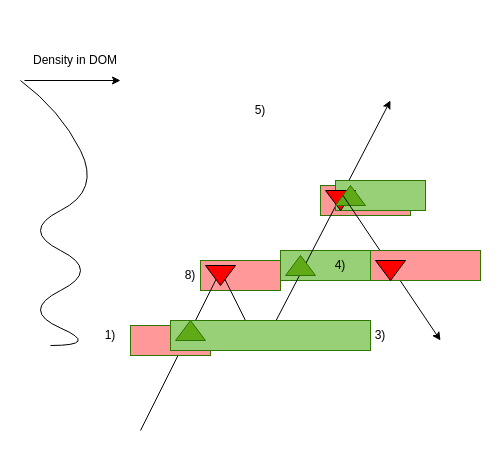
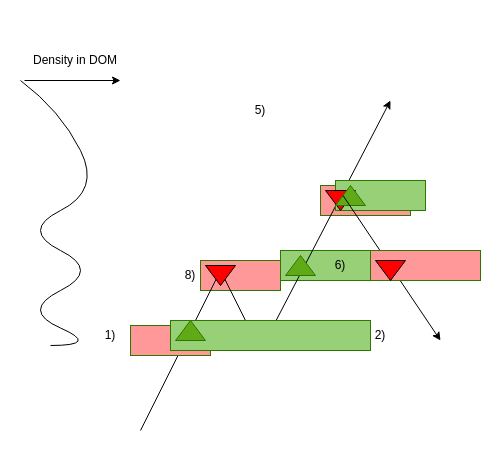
  <mxCell id="0" />
  <mxCell id="1" parent="0" />
  <mxCell id="2" value="" style="rounded=0;whiteSpace=wrap;html=1;strokeColor=#2D7600;fontColor=#ffffff;fillColor=#FF9999;" parent="1" vertex="1"><mxGeometry x="320" y="185" width="90" height="30" as="geometry" /></mxCell>
  <mxCell id="3" value="" style="rounded=0;whiteSpace=wrap;html=1;strokeColor=#2D7600;fontColor=#ffffff;fillColor=#FF9999;" parent="1" vertex="1"><mxGeometry x="200" y="260" width="80" height="30" as="geometry" /></mxCell>
  <mxCell id="4" value="" style="rounded=0;whiteSpace=wrap;html=1;strokeColor=#2D7600;fontColor=#ffffff;fillColor=#97D077;" parent="1" vertex="1"><mxGeometry x="280" y="250" width="200" height="30" as="geometry" /></mxCell>
  <mxCell id="5" value="" style="endArrow=classic;html=1;startArrow=none;endFill=1;" parent="1" edge="1"><mxGeometry width="50" height="50" relative="1" as="geometry"><mxPoint x="140" y="430" as="sourcePoint" /><mxPoint x="390" y="100" as="targetPoint" /><Array as="points"><mxPoint x="220" y="270" /><mxPoint x="260" y="350" /></Array></mxGeometry></mxCell>
  <mxCell id="6" value="" style="triangle;whiteSpace=wrap;html=1;rotation=90;fillColor=#FF0000;" parent="1" vertex="1"><mxGeometry x="210" y="259.997" width="20" height="30" as="geometry" /></mxCell>
  <mxCell id="7" value="" style="triangle;whiteSpace=wrap;html=1;rotation=-90;fillColor=#60a917;strokeColor=#2D7600;fontColor=#ffffff;" parent="1" vertex="1"><mxGeometry x="250" y="320" width="20" height="30" as="geometry" /></mxCell>
  <mxCell id="8" value="" style="triangle;whiteSpace=wrap;html=1;rotation=-90;fillColor=#60a917;strokeColor=#2D7600;fontColor=#ffffff;" parent="1" vertex="1"><mxGeometry x="290" y="250" width="20" height="30" as="geometry" /></mxCell>
  <mxCell id="9" value="1)" style="text;html=1;strokeColor=none;fillColor=none;align=center;verticalAlign=middle;whiteSpace=wrap;rounded=0;" parent="1" vertex="1"><mxGeometry x="140" y="325" width="40" height="20" as="geometry" /></mxCell>
  <mxCell id="10" value="8)" style="text;html=1;strokeColor=none;fillColor=none;align=center;verticalAlign=middle;whiteSpace=wrap;rounded=0;" parent="1" vertex="1"><mxGeometry x="170" y="265" width="40" height="20" as="geometry" /></mxCell>
- <mxCell id="11" value="3)" style="text;html=1;strokeColor=none;fillColor=none;align=center;verticalAlign=middle;whiteSpace=wrap;rounded=0;" parent="1" vertex="1"><mxGeometry x="360" y="325" width="40" height="20" as="geometry" /></mxCell>
+ <mxCell id="11" value="2)" style="text;html=1;strokeColor=none;fillColor=none;align=center;verticalAlign=middle;whiteSpace=wrap;rounded=0;" parent="1" vertex="1"><mxGeometry x="360" y="325" width="40" height="20" as="geometry" /></mxCell>
  <mxCell id="12" value="" style="rounded=0;whiteSpace=wrap;html=1;strokeColor=#2D7600;fontColor=#ffffff;fillColor=#97D077;" parent="1" vertex="1"><mxGeometry x="335" y="180" width="90" height="30" as="geometry" /></mxCell>
  <mxCell id="13" value="Density in DOM" style="text;html=1;strokeColor=none;fillColor=none;align=center;verticalAlign=middle;whiteSpace=wrap;rounded=0;" parent="1" vertex="1"><mxGeometry x="30" y="20" width="90" height="80" as="geometry" /></mxCell>
  <mxCell id="14" value="" style="curved=1;endArrow=none;html=1;endFill=0;" parent="1" edge="1"><mxGeometry width="50" height="50" relative="1" as="geometry"><mxPoint x="50" y="345" as="sourcePoint" /><mxPoint y="80" as="targetPoint" x="20" /><Array as="points"><mxPoint x="100" y="345" /><mxPoint y="310" x="20" /><mxPoint x="100" y="270" /><mxPoint y="230" x="20" /><mxPoint x="100" y="190" /><mxPoint x="60" y="110" /></Array></mxGeometry></mxCell>
- <mxCell id="15" value="4)" style="text;html=1;strokeColor=none;align=center;verticalAlign=middle;whiteSpace=wrap;rounded=0;fontColor=#000000;" parent="1" vertex="1"><mxGeometry x="320" y="255" width="40" height="20" as="geometry" /></mxCell>
+ <mxCell id="15" value="6)" style="text;html=1;strokeColor=none;align=center;verticalAlign=middle;whiteSpace=wrap;rounded=0;fontColor=#000000;" parent="1" vertex="1"><mxGeometry x="320" y="255" width="40" height="20" as="geometry" /></mxCell>
  <mxCell id="16" value="" style="triangle;whiteSpace=wrap;html=1;rotation=90;fillColor=#FF0000;" parent="1" vertex="1"><mxGeometry x="330" y="185" width="20" height="30" as="geometry" /></mxCell>
  <mxCell id="17" value="" style="triangle;whiteSpace=wrap;html=1;rotation=-90;fillColor=#60a917;strokeColor=#2D7600;fontColor=#ffffff;" parent="1" vertex="1"><mxGeometry x="340" y="180" width="20" height="30" as="geometry" /></mxCell>
  <mxCell id="18" value="5)" style="text;html=1;strokeColor=none;fillColor=none;align=center;verticalAlign=middle;whiteSpace=wrap;rounded=0;" parent="1" vertex="1"><mxGeometry x="240" y="100" width="40" height="20" as="geometry" /></mxCell>
  <mxCell id="19" value="" style="endArrow=classic;html=1;" parent="1" edge="1"><mxGeometry width="50" height="50" relative="1" as="geometry"><mxPoint x="24" y="80" as="sourcePoint" /><mxPoint x="120" y="80" as="targetPoint" /></mxGeometry></mxCell>
  <mxCell id="20" value="" style="endArrow=classic;html=1;exitX=0.5;exitY=0;exitDx=0;exitDy=0;" edge="1" parent="1" source="17"><mxGeometry width="50" height="50" relative="1" as="geometry"><mxPoint x="450" y="300" as="sourcePoint" /><mxPoint x="440" y="340" as="targetPoint" /></mxGeometry></mxCell>
  <mxCell id="21" value="" style="rounded=0;whiteSpace=wrap;html=1;strokeColor=#2D7600;fontColor=#ffffff;fillColor=#FF9999;" vertex="1" parent="1"><mxGeometry x="130" y="325" width="80" height="30" as="geometry" /></mxCell>
  <mxCell id="22" value="" style="rounded=0;whiteSpace=wrap;html=1;strokeColor=#2D7600;fontColor=#ffffff;fillColor=#97D077;" parent="1" vertex="1"><mxGeometry x="170" y="320" width="200" height="30" as="geometry" /></mxCell>
  <mxCell id="23" value="" style="triangle;whiteSpace=wrap;html=1;rotation=-90;fillColor=#60a917;strokeColor=#2D7600;fontColor=#ffffff;" parent="1" vertex="1"><mxGeometry x="180" y="315" width="20" height="30" as="geometry" /></mxCell>
  <mxCell id="24" value="" style="rounded=0;whiteSpace=wrap;html=1;strokeColor=#2D7600;fontColor=#ffffff;fillColor=#FF9999;" vertex="1" parent="1"><mxGeometry x="370" y="250" width="110" height="30" as="geometry" /></mxCell>
  <mxCell id="25" value="" style="triangle;whiteSpace=wrap;html=1;rotation=90;fillColor=#FF0000;" vertex="1" parent="1"><mxGeometry x="380" y="255" width="20" height="30" as="geometry" /></mxCell>
  <mxCell id="26" value="1)" style="text;html=1;strokeColor=none;fillColor=none;align=center;verticalAlign=middle;whiteSpace=wrap;rounded=0;" vertex="1" parent="1"><mxGeometry x="90" y="325" width="40" height="20" as="geometry" /></mxCell>
